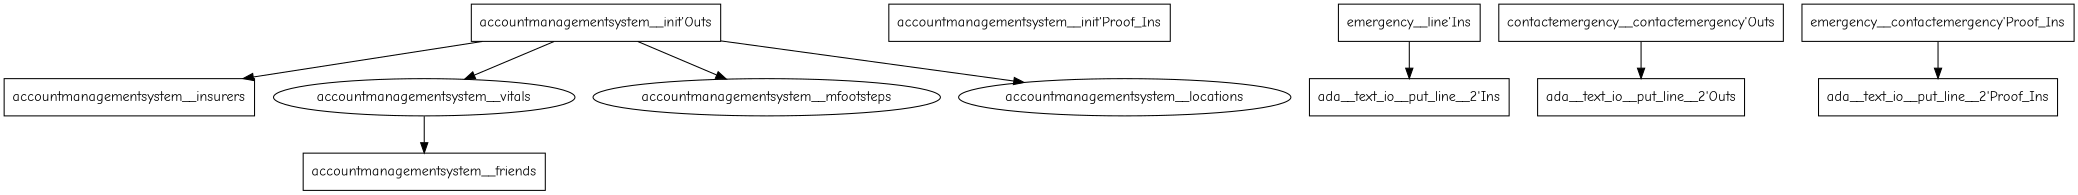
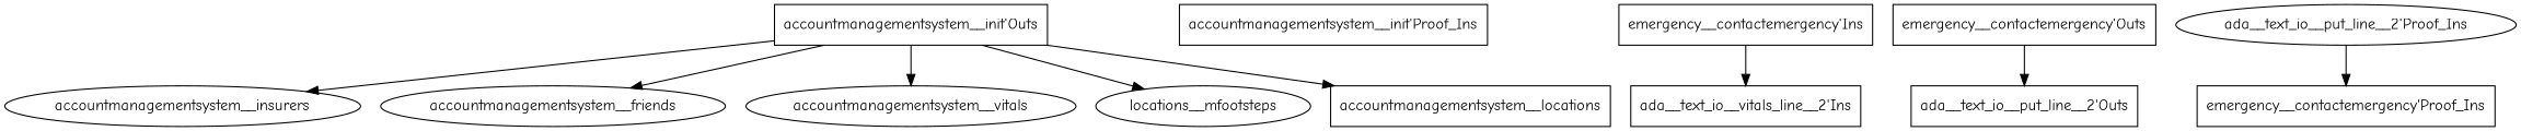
  digraph {
    fontname="Comic Neue"
    splines=True
    node [fontname="Comic Neue" shape=box]
    edge [arrowType=normal fontname="Comic Neue" labelfloat=True]
-   n1 [label=accountmanagementsystem__insurers]
-   n2 [label=accountmanagementsystem__friends]
+   n1 [label=accountmanagementsystem__insurers shape=""]
+   n2 [label=accountmanagementsystem__friends shape=""]
    n3 [label=accountmanagementsystem__vitals shape=""]
-   n4 [label=accountmanagementsystem__mfootsteps shape=""]
-   n5 [label=accountmanagementsystem__locations shape=""]
+   n4 [label=locations__mfootsteps shape=""]
+   n5 [label=accountmanagementsystem__locations]
    n6 [label="accountmanagementsystem__init'Outs"]
    n7 [label="accountmanagementsystem__init'Proof_Ins"]
-   n8 [label="ada__text_io__put_line__2'Ins"]
+   n8 [label="ada__text_io__vitals_line__2'Ins"]
    n9 [label="ada__text_io__put_line__2'Outs"]
-   n10 [label="ada__text_io__put_line__2'Proof_Ins"]
-   n11 [label="emergency__line'Ins"]
-   n12 [label="contactemergency__contactemergency'Outs"]
+   n10 [label="ada__text_io__put_line__2'Proof_Ins" shape=ellipse]
+   n11 [label="emergency__contactemergency'Ins"]
+   n12 [label="emergency__contactemergency'Outs"]
    n13 [label="emergency__contactemergency'Proof_Ins"]
    n6 -> n1
-   n3 -> n2
+   n6 -> n2
    n6 -> n3
    n6 -> n4
    n6 -> n5
    n11 -> n8
    n12 -> n9
-   n13 -> n10
+   n10 -> n13
  }
